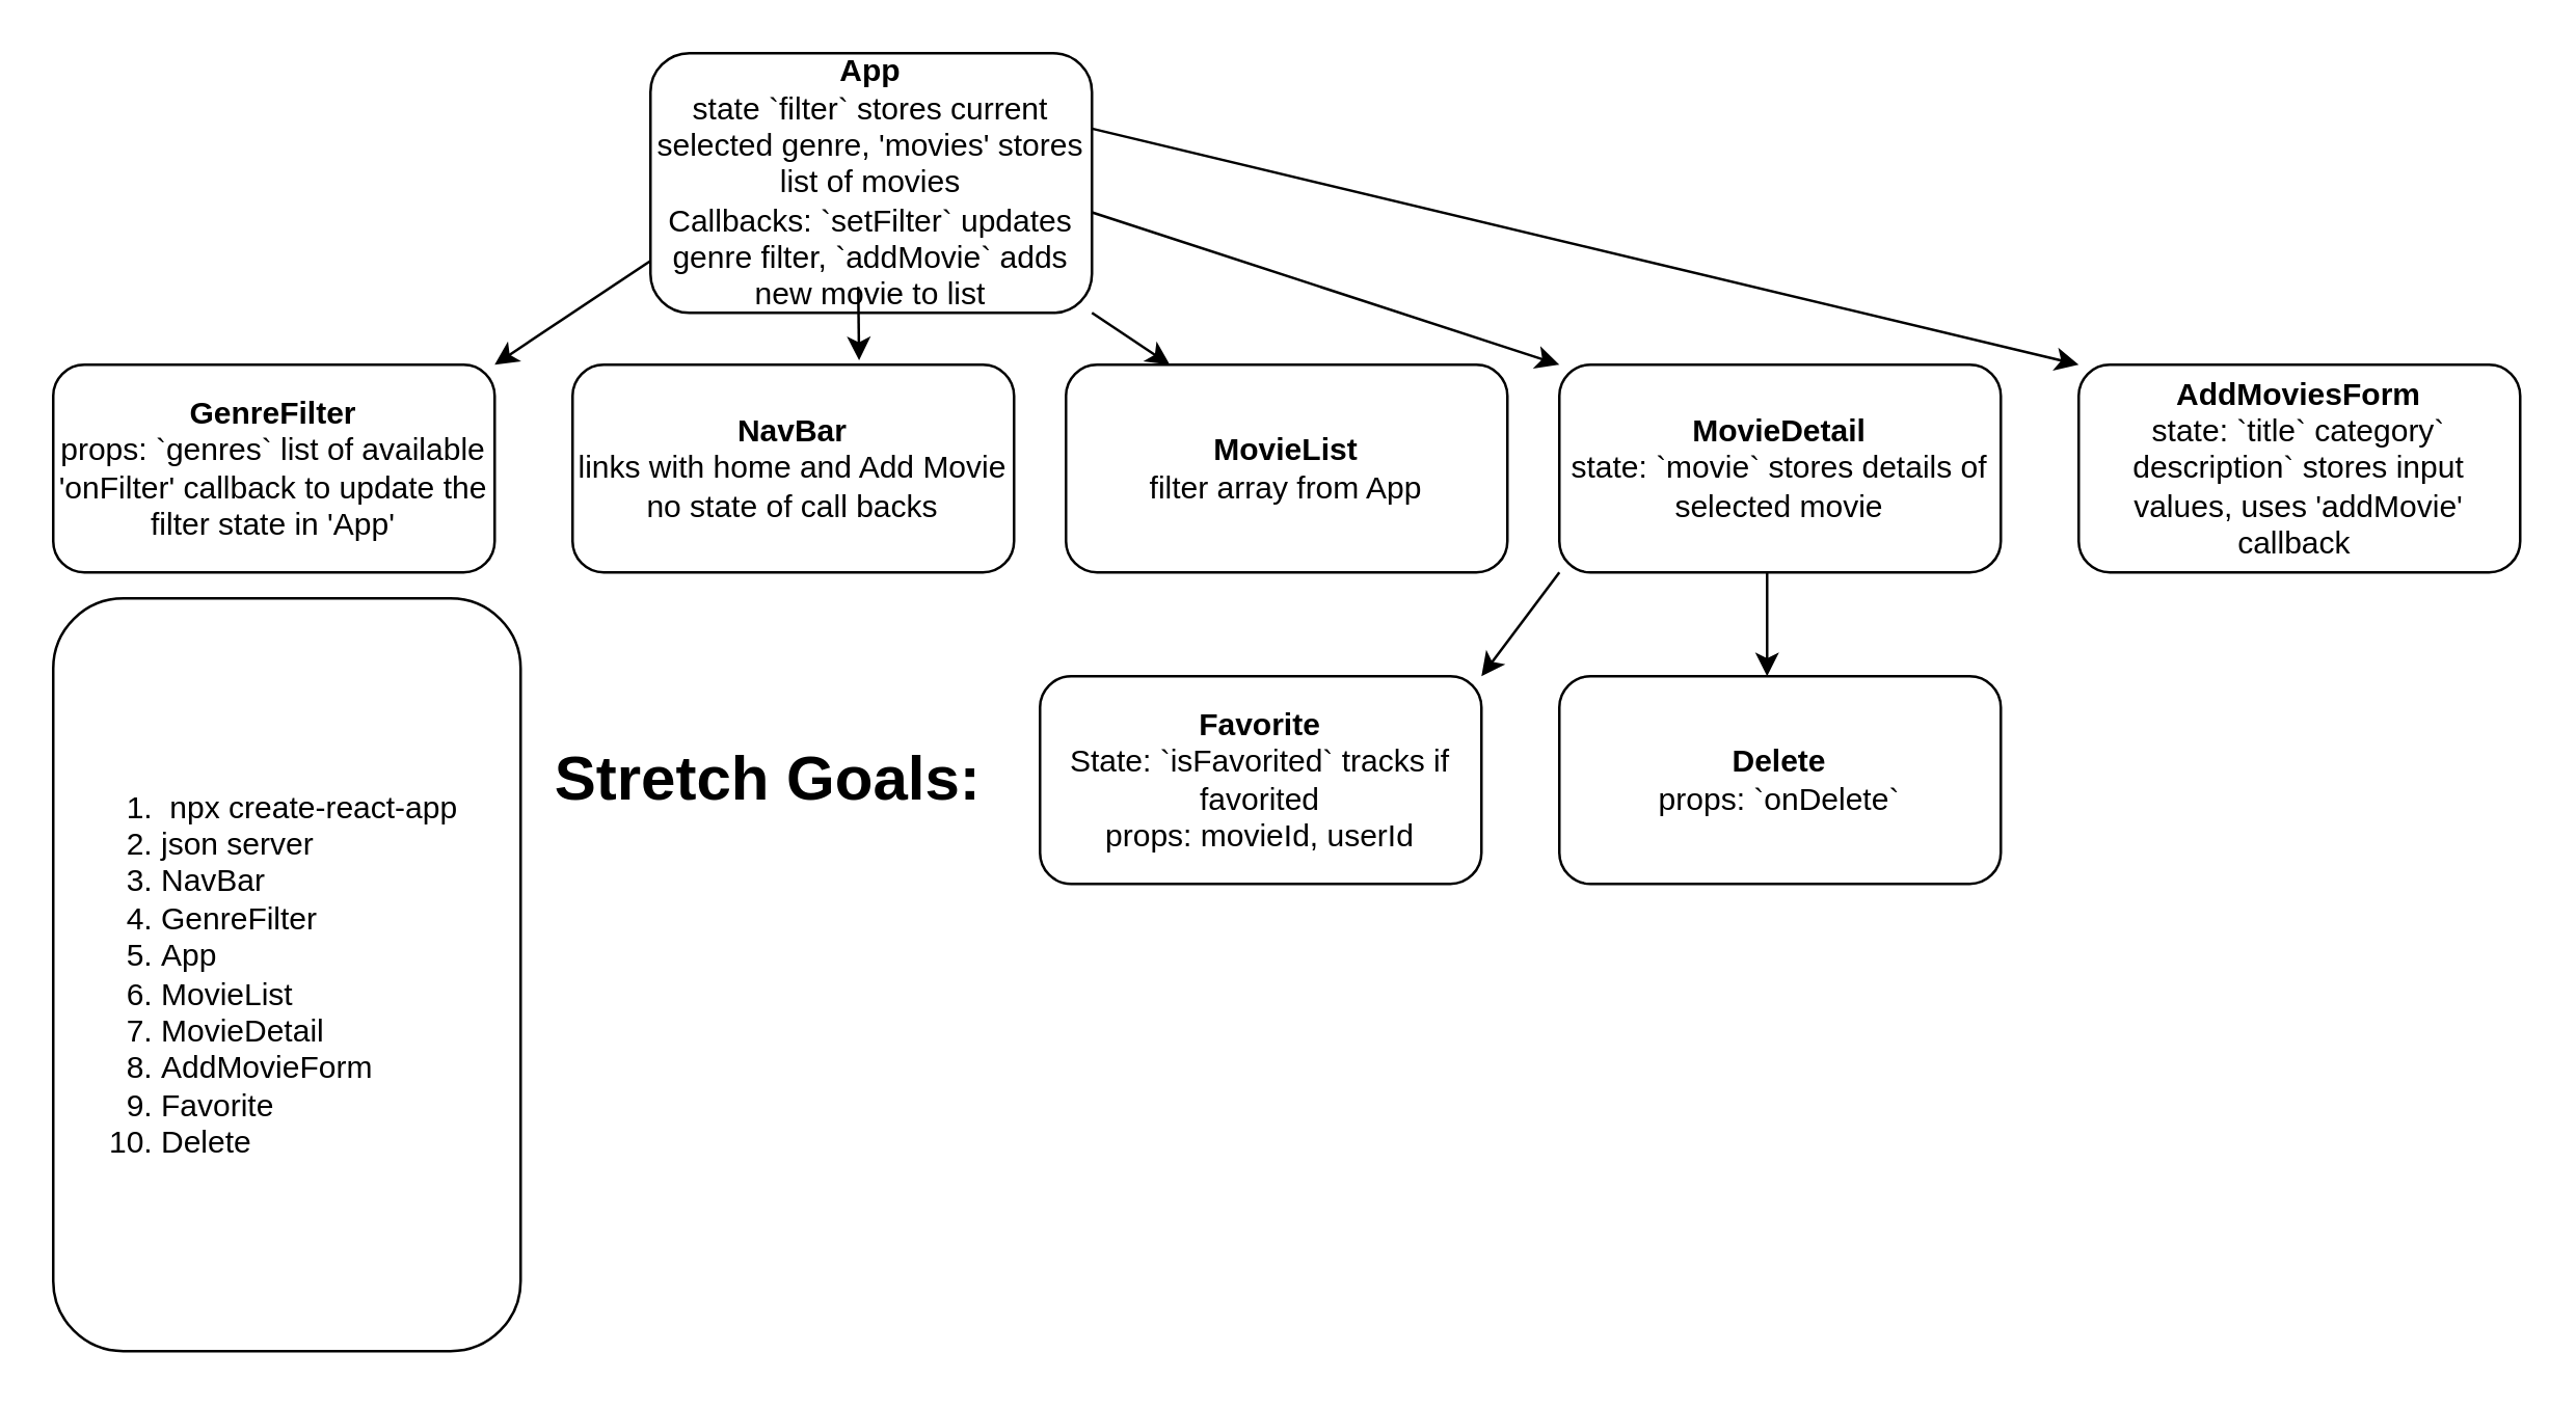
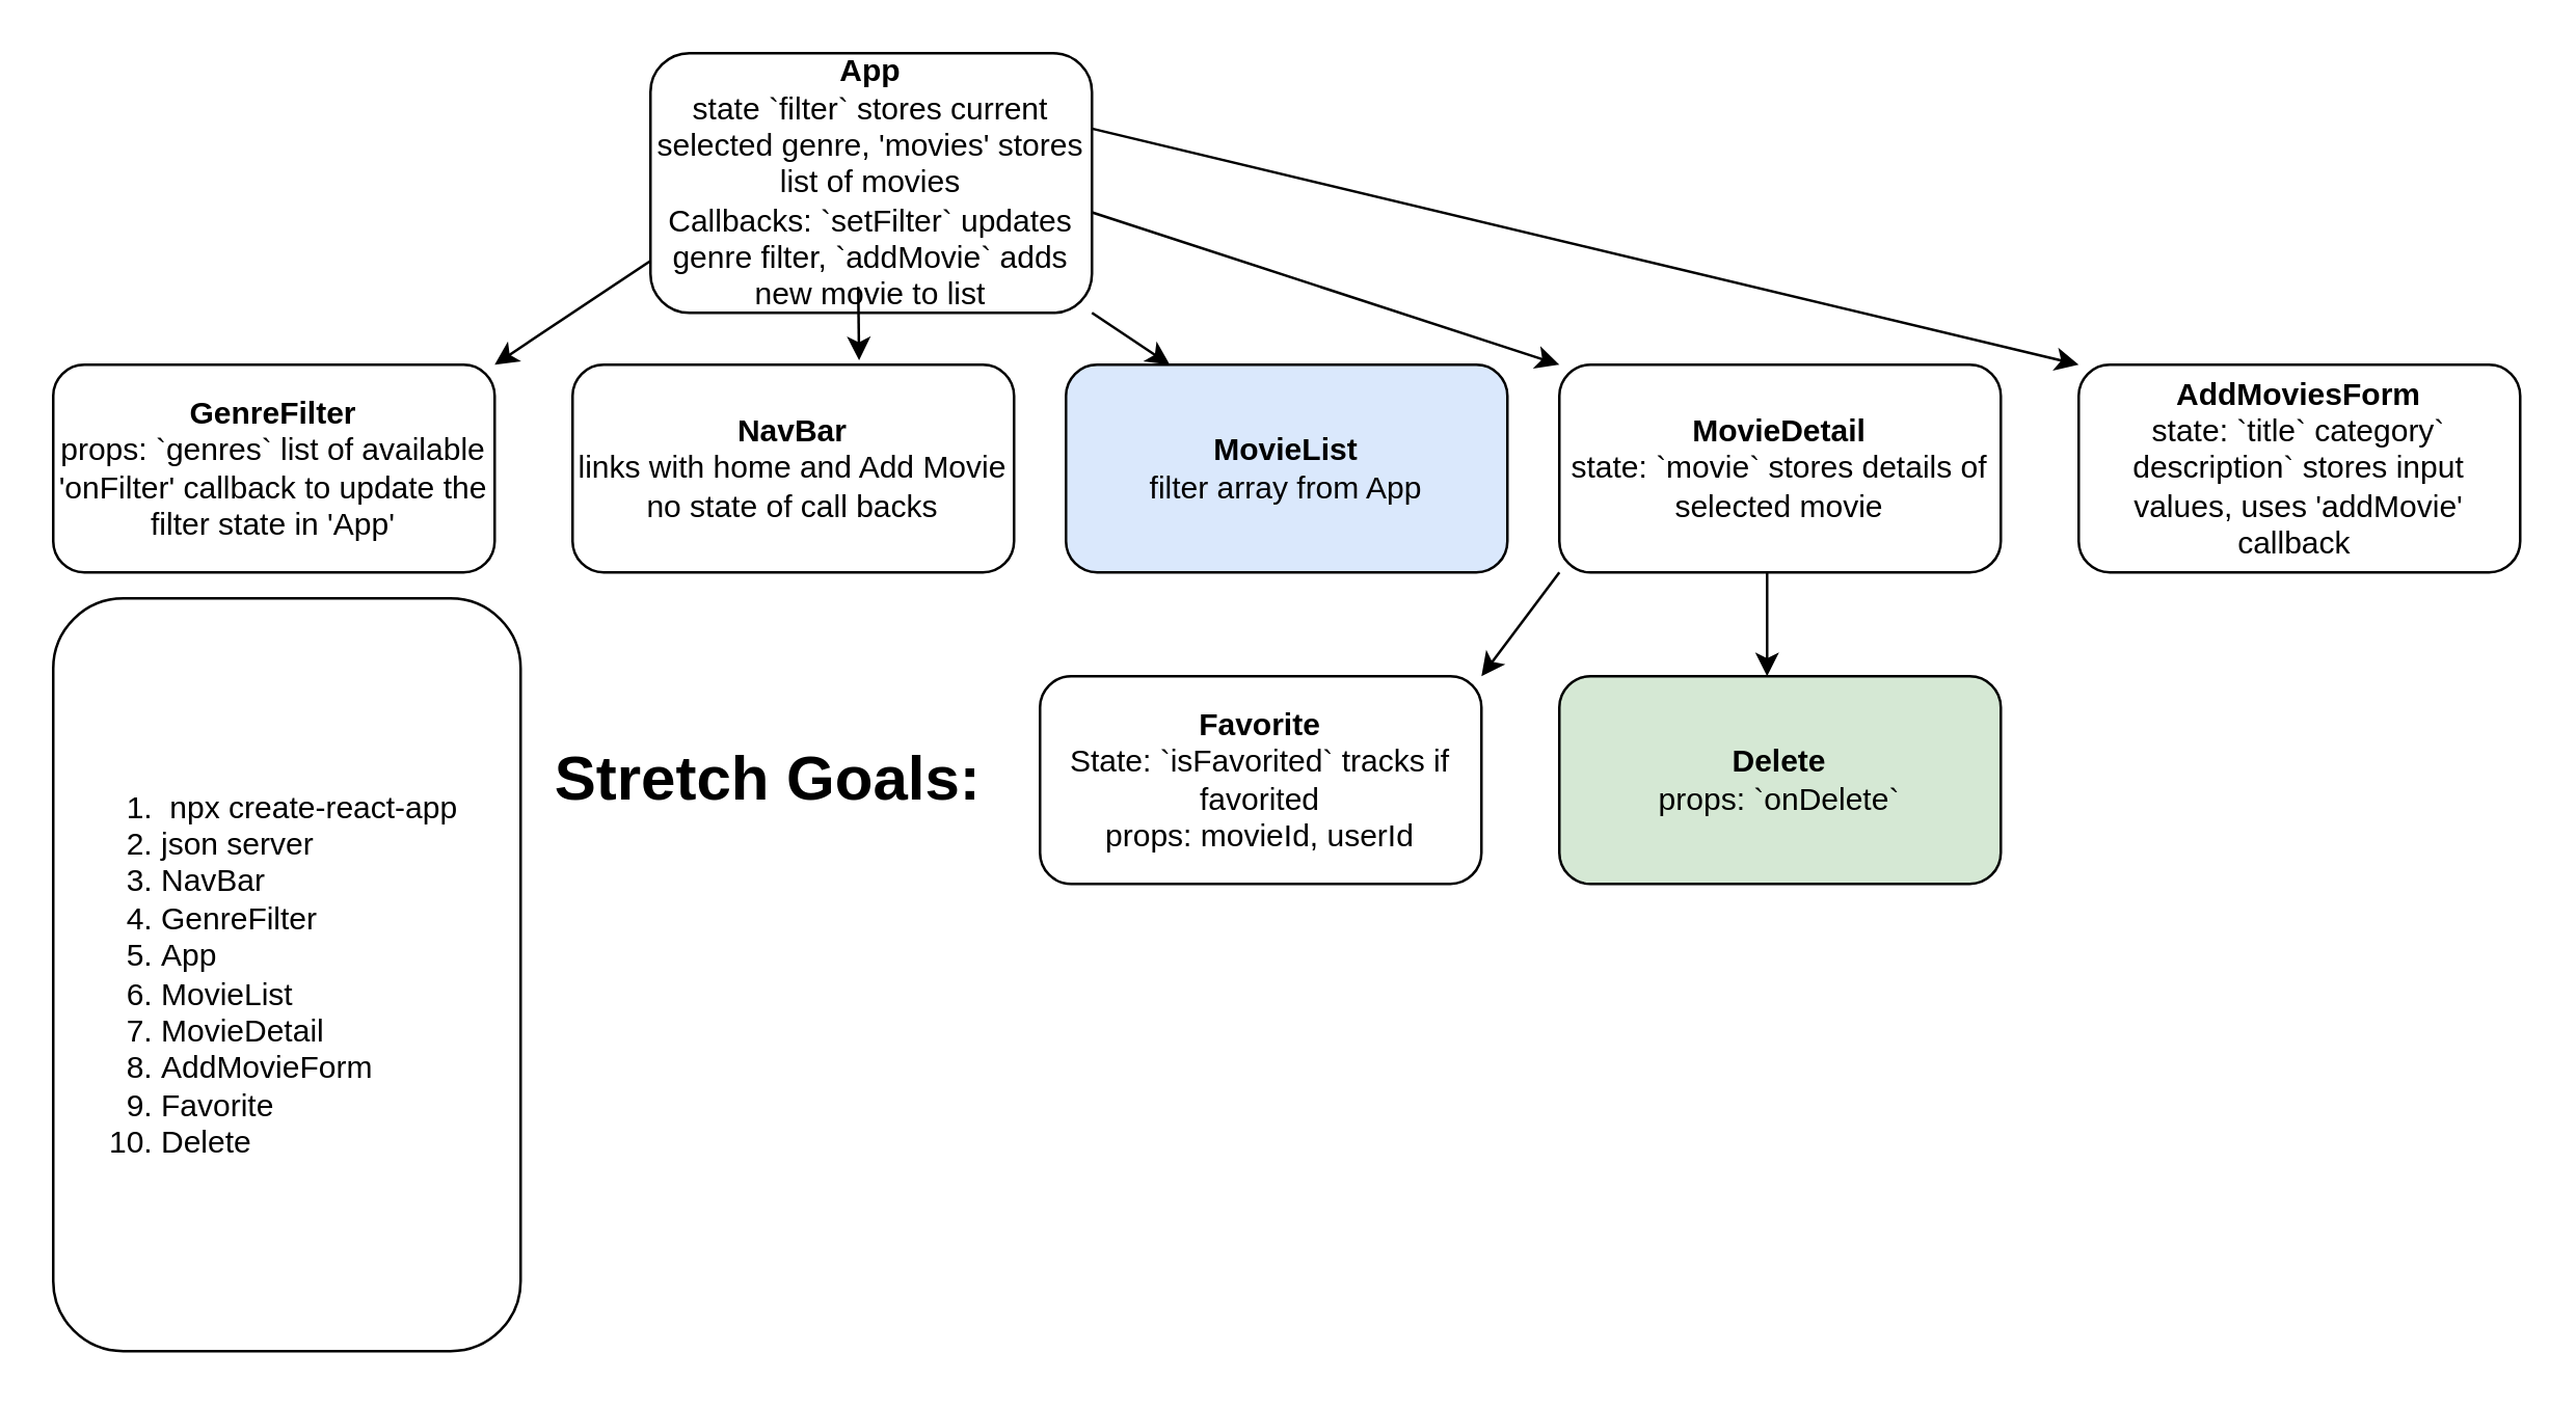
  <mxCell id="0" />
  <mxCell id="1" parent="0" />
  <mxCell id="2" value="&lt;b&gt;App&lt;/b&gt;&lt;br&gt;state `filter` stores current selected genre, 'movies' stores list of movies&lt;br&gt;Callbacks: `setFilter` updates genre filter, `addMovie` adds new movie to list" style="rounded=1;whiteSpace=wrap;html=1;" vertex="1" parent="1"><mxGeometry x="250" width="170" height="100" as="geometry" y="20" /></mxCell>
  <mxCell id="3" value="&lt;b&gt;GenreFilter&lt;br&gt;&lt;/b&gt;props: `genres` list of available&lt;br&gt;'onFilter' callback to update the filter state in 'App'" style="rounded=1;whiteSpace=wrap;html=1;" vertex="1" parent="1"><mxGeometry x="20" y="140" width="170" height="80" as="geometry" /></mxCell>
  <mxCell id="4" value="&lt;b&gt;NavBar&lt;/b&gt;&lt;br&gt;links with home and Add Movie&lt;br&gt;no state of call backs" style="rounded=1;whiteSpace=wrap;html=1;" vertex="1" parent="1"><mxGeometry x="220" y="140" width="170" height="80" as="geometry" /></mxCell>
- <mxCell id="5" value="&lt;b&gt;MovieList&lt;br&gt;&lt;/b&gt;filter array from App" style="rounded=1;whiteSpace=wrap;html=1;" vertex="1" parent="1"><mxGeometry x="410" y="140" width="170" height="80" as="geometry" /></mxCell>
+ <mxCell id="5" value="&lt;b&gt;MovieList&lt;br&gt;&lt;/b&gt;filter array from App" style="rounded=1;whiteSpace=wrap;html=1;fillColor=#dae8fc;" vertex="1" parent="1"><mxGeometry x="410" y="140" width="170" height="80" as="geometry" /></mxCell>
  <mxCell id="6" value="&lt;b&gt;MovieDetail&lt;br&gt;&lt;/b&gt;state: `movie` stores details of selected movie" style="rounded=1;whiteSpace=wrap;html=1;" vertex="1" parent="1"><mxGeometry x="600" y="140" width="170" height="80" as="geometry" /></mxCell>
  <mxCell id="7" value="&lt;b&gt;AddMoviesForm&lt;br&gt;&lt;/b&gt;state: `title` category` description` stores input values, uses 'addMovie' callback&amp;nbsp;" style="rounded=1;whiteSpace=wrap;html=1;" vertex="1" parent="1"><mxGeometry x="800" y="140" width="170" height="80" as="geometry" /></mxCell>
  <mxCell id="8" value="" style="endArrow=classic;html=1;entryX=1;entryY=0;entryDx=0;entryDy=0;" edge="1" parent="1" target="3"><mxGeometry width="50" height="50" relative="1" as="geometry"><mxPoint x="250" y="100" as="sourcePoint" /><mxPoint x="200" y="150" as="targetPoint" /></mxGeometry></mxCell>
  <mxCell id="9" value="" style="endArrow=classic;html=1;entryX=0;entryY=0;entryDx=0;entryDy=0;exitX=1;exitY=1;exitDx=0;exitDy=0;" edge="1" parent="1" source="2"><mxGeometry width="50" height="50" relative="1" as="geometry"><mxPoint x="420" y="110" as="sourcePoint" /><mxPoint x="450" y="140" as="targetPoint" /></mxGeometry></mxCell>
  <mxCell id="10" value="" style="endArrow=classic;html=1;entryX=0.649;entryY=-0.021;entryDx=0;entryDy=0;exitX=1;exitY=1;exitDx=0;exitDy=0;entryPerimeter=0;" edge="1" parent="1" target="4"><mxGeometry width="50" height="50" relative="1" as="geometry"><mxPoint x="330" y="110" as="sourcePoint" /><mxPoint x="360" y="140" as="targetPoint" /></mxGeometry></mxCell>
  <mxCell id="11" value="" style="endArrow=classic;html=1;entryX=0;entryY=0;entryDx=0;entryDy=0;exitX=1;exitY=0.613;exitDx=0;exitDy=0;exitPerimeter=0;" edge="1" parent="1" source="2"><mxGeometry width="50" height="50" relative="1" as="geometry"><mxPoint x="570" y="110" as="sourcePoint" /><mxPoint x="600" y="140" as="targetPoint" /></mxGeometry></mxCell>
  <mxCell id="12" value="" style="endArrow=classic;html=1;exitX=1;exitY=0.613;exitDx=0;exitDy=0;exitPerimeter=0;entryX=0;entryY=0;entryDx=0;entryDy=0;" edge="1" parent="1" target="7"><mxGeometry width="50" height="50" relative="1" as="geometry"><mxPoint x="420" y="49.04" as="sourcePoint" /><mxPoint x="790" y="140" as="targetPoint" /></mxGeometry></mxCell>
- <mxCell id="13" value="&lt;b&gt;Delete&lt;/b&gt;&lt;br&gt;props: `onDelete`" style="rounded=1;whiteSpace=wrap;html=1;" vertex="1" parent="1"><mxGeometry x="600" y="260" width="170" height="80" as="geometry" /></mxCell>
+ <mxCell id="13" value="&lt;b&gt;Delete&lt;/b&gt;&lt;br&gt;props: `onDelete`" style="rounded=1;whiteSpace=wrap;html=1;fillColor=#d5e8d4;" vertex="1" parent="1"><mxGeometry x="600" y="260" width="170" height="80" as="geometry" /></mxCell>
  <mxCell id="14" value="" style="endArrow=classic;html=1;exitX=1;exitY=1;exitDx=0;exitDy=0;" edge="1" parent="1"><mxGeometry width="50" height="50" relative="1" as="geometry"><mxPoint x="680" y="220" as="sourcePoint" /><mxPoint x="680" y="260" as="targetPoint" /></mxGeometry></mxCell>
  <mxCell id="15" value="&lt;b&gt;Favorite&lt;br&gt;&lt;/b&gt;State: `isFavorited` tracks if favorited&lt;br&gt;props: movieId, userId" style="rounded=1;whiteSpace=wrap;html=1;" vertex="1" parent="1"><mxGeometry x="400" y="260" width="170" height="80" as="geometry" /></mxCell>
  <mxCell id="16" value="" style="endArrow=classic;html=1;entryX=1;entryY=0;entryDx=0;entryDy=0;exitX=1;exitY=1;exitDx=0;exitDy=0;" edge="1" parent="1" target="15"><mxGeometry width="50" height="50" relative="1" as="geometry"><mxPoint x="600" y="220" as="sourcePoint" /><mxPoint x="630" y="250" as="targetPoint" /></mxGeometry></mxCell>
  <mxCell id="17" value="&lt;ol&gt;&lt;li&gt;&amp;nbsp;npx create-react-app&lt;/li&gt;&lt;li&gt;json server&lt;/li&gt;&lt;li&gt;NavBar&lt;/li&gt;&lt;li&gt;GenreFilter&amp;nbsp;&lt;/li&gt;&lt;li&gt;App&lt;/li&gt;&lt;li&gt;MovieList&lt;/li&gt;&lt;li&gt;MovieDetail&lt;/li&gt;&lt;li&gt;AddMovieForm&lt;/li&gt;&lt;li&gt;Favorite&lt;/li&gt;&lt;li&gt;Delete&lt;/li&gt;&lt;/ol&gt;" style="rounded=1;whiteSpace=wrap;html=1;align=left;" vertex="1" parent="1"><mxGeometry x="20" y="230" width="180" height="290" as="geometry" /></mxCell>
  <mxCell id="18" value="&lt;b&gt;&lt;font style=&quot;font-size: 24px;&quot;&gt;Stretch Goals:&lt;/font&gt;&lt;/b&gt;" style="text;html=1;align=center;verticalAlign=middle;resizable=0;points=[];autosize=1;strokeColor=none;fillColor=none;" vertex="1" parent="1"><mxGeometry x="200" y="280" width="190" height="40" as="geometry" /></mxCell>
